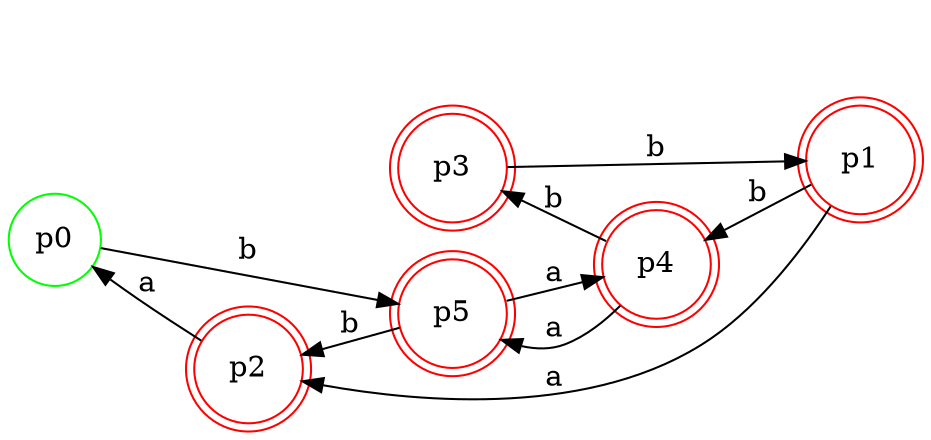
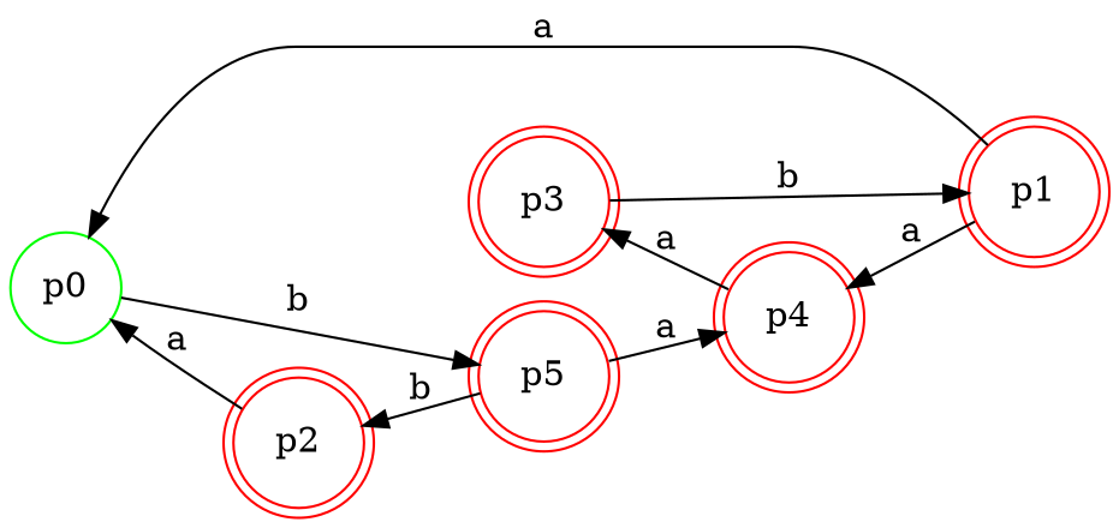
  digraph {
    rankdir=RL
    node [color=red shape=doublecircle]
    p1
    p4
    p0 [color=green shape=circle]
    p3
    p5
    p2
-   p1 -> p4 [label=b]
-   p1 -> p2 [label=a]
-   p4 -> p3 [label=b]
-   p4 -> p5 [label=a]
+   p1 -> p4 [label=a]
+   p1 -> p0 [label=a]
+   p4 -> p3 [label=a]
    p0 -> p5 [label=b]
    p3 -> p1 [label=b]
    p5 -> p4 [label=a]
    p5 -> p2 [label=b]
    p2 -> p0 [label=a]
  }
